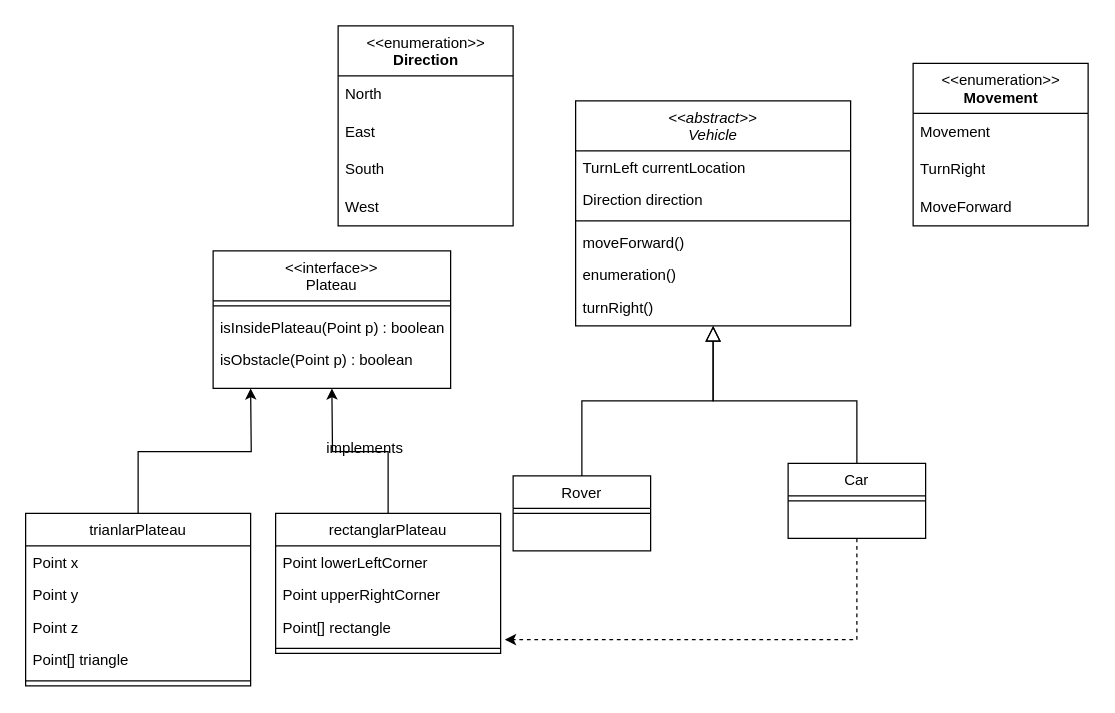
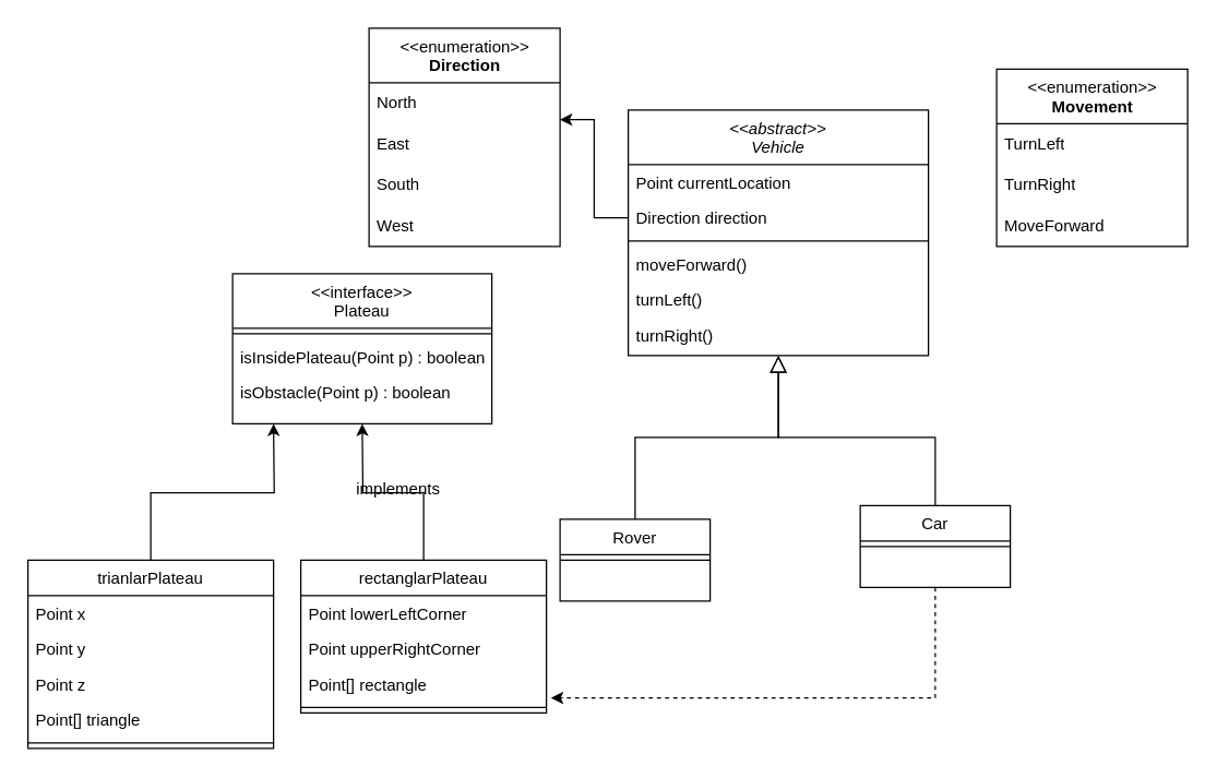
  <mxCell id="0" />
  <mxCell id="1" parent="0" />
  <mxCell id="2" value="&lt;&lt;abstract&gt;&gt;&#10;Vehicle" style="swimlane;fontStyle=2;align=center;verticalAlign=top;childLayout=stackLayout;horizontal=1;startSize=40;horizontalStack=0;resizeParent=1;resizeLast=0;collapsible=1;marginBottom=0;rounded=0;shadow=0;strokeWidth=1;" vertex="1" parent="1"><mxGeometry x="460" y="80" width="220" height="180" as="geometry"><mxRectangle x="220" y="60" width="160" height="26" as="alternateBounds" /></mxGeometry></mxCell>
- <mxCell id="3" value="TurnLeft currentLocation" style="text;align=left;verticalAlign=top;spacingLeft=4;spacingRight=4;overflow=hidden;rotatable=0;points=[[0,0.5],[1,0.5]];portConstraint=eastwest;" vertex="1" parent="2"><mxGeometry y="40" width="220" height="26" as="geometry" /></mxCell>
+ <mxCell id="3" value="Point currentLocation" style="text;align=left;verticalAlign=top;spacingLeft=4;spacingRight=4;overflow=hidden;rotatable=0;points=[[0,0.5],[1,0.5]];portConstraint=eastwest;" vertex="1" parent="2"><mxGeometry y="40" width="220" height="26" as="geometry" /></mxCell>
  <mxCell id="4" value="Direction direction" style="text;align=left;verticalAlign=top;spacingLeft=4;spacingRight=4;overflow=hidden;rotatable=0;points=[[0,0.5],[1,0.5]];portConstraint=eastwest;" vertex="1" parent="2"><mxGeometry y="66" width="220" height="26" as="geometry" /></mxCell>
  <mxCell id="5" value="" style="line;html=1;strokeWidth=1;align=left;verticalAlign=middle;spacingTop=-1;spacingLeft=3;spacingRight=3;rotatable=0;labelPosition=right;points=[];portConstraint=eastwest;" vertex="1" parent="2"><mxGeometry y="92" width="220" height="8" as="geometry" /></mxCell>
  <mxCell id="6" value="moveForward()&#10;" style="text;align=left;verticalAlign=top;spacingLeft=4;spacingRight=4;overflow=hidden;rotatable=0;points=[[0,0.5],[1,0.5]];portConstraint=eastwest;" vertex="1" parent="2"><mxGeometry y="100" width="220" height="26" as="geometry" /></mxCell>
- <mxCell id="7" value="enumeration()" style="text;align=left;verticalAlign=top;spacingLeft=4;spacingRight=4;overflow=hidden;rotatable=0;points=[[0,0.5],[1,0.5]];portConstraint=eastwest;" vertex="1" parent="2"><mxGeometry y="126" width="220" height="26" as="geometry" /></mxCell>
+ <mxCell id="7" value="turnLeft()" style="text;align=left;verticalAlign=top;spacingLeft=4;spacingRight=4;overflow=hidden;rotatable=0;points=[[0,0.5],[1,0.5]];portConstraint=eastwest;" vertex="1" parent="2"><mxGeometry y="126" width="220" height="26" as="geometry" /></mxCell>
  <mxCell id="8" value="turnRight()" style="text;align=left;verticalAlign=top;spacingLeft=4;spacingRight=4;overflow=hidden;rotatable=0;points=[[0,0.5],[1,0.5]];portConstraint=eastwest;" vertex="1" parent="2"><mxGeometry y="152" width="220" height="26" as="geometry" /></mxCell>
  <mxCell id="9" style="edgeStyle=orthogonalEdgeStyle;rounded=0;orthogonalLoop=1;jettySize=auto;html=1;exitX=0.5;exitY=0;exitDx=0;exitDy=0;" edge="1" parent="1" source="39"><mxGeometry relative="1" as="geometry"><mxPoint x="265" y="310" as="targetPoint" /></mxGeometry></mxCell>
  <mxCell id="10" style="edgeStyle=orthogonalEdgeStyle;rounded=0;orthogonalLoop=1;jettySize=auto;html=1;" edge="1" parent="1" source="11"><mxGeometry relative="1" as="geometry"><mxPoint x="200" y="310" as="targetPoint" /></mxGeometry></mxCell>
  <mxCell id="11" value="trianlarPlateau" style="swimlane;fontStyle=0;align=center;verticalAlign=top;childLayout=stackLayout;horizontal=1;startSize=26;horizontalStack=0;resizeParent=1;resizeLast=0;collapsible=1;marginBottom=0;rounded=0;shadow=0;strokeWidth=1;" vertex="1" parent="1"><mxGeometry x="20" y="410" width="180" height="138" as="geometry"><mxRectangle x="130" y="380" width="160" height="26" as="alternateBounds" /></mxGeometry></mxCell>
  <mxCell id="12" value="Point x" style="text;align=left;verticalAlign=top;spacingLeft=4;spacingRight=4;overflow=hidden;rotatable=0;points=[[0,0.5],[1,0.5]];portConstraint=eastwest;" vertex="1" parent="11"><mxGeometry y="26" width="180" height="26" as="geometry" /></mxCell>
  <mxCell id="13" value="Point y" style="text;align=left;verticalAlign=top;spacingLeft=4;spacingRight=4;overflow=hidden;rotatable=0;points=[[0,0.5],[1,0.5]];portConstraint=eastwest;rounded=0;shadow=0;html=0;" vertex="1" parent="11"><mxGeometry y="52" width="180" height="26" as="geometry" /></mxCell>
  <mxCell id="14" value="Point z" style="text;align=left;verticalAlign=top;spacingLeft=4;spacingRight=4;overflow=hidden;rotatable=0;points=[[0,0.5],[1,0.5]];portConstraint=eastwest;rounded=0;shadow=0;html=0;" vertex="1" parent="11"><mxGeometry y="78" width="180" height="26" as="geometry" /></mxCell>
  <mxCell id="15" value="Point[] triangle" style="text;align=left;verticalAlign=top;spacingLeft=4;spacingRight=4;overflow=hidden;rotatable=0;points=[[0,0.5],[1,0.5]];portConstraint=eastwest;rounded=0;shadow=0;html=0;" vertex="1" parent="11"><mxGeometry y="104" width="180" height="26" as="geometry" /></mxCell>
  <mxCell id="16" value="" style="line;html=1;strokeWidth=1;align=left;verticalAlign=middle;spacingTop=-1;spacingLeft=3;spacingRight=3;rotatable=0;labelPosition=right;points=[];portConstraint=eastwest;" vertex="1" parent="11"><mxGeometry y="130" width="180" height="8" as="geometry" /></mxCell>
  <mxCell id="17" value="" style="endArrow=block;endSize=10;endFill=0;shadow=0;strokeWidth=1;rounded=0;edgeStyle=elbowEdgeStyle;elbow=vertical;exitX=0.5;exitY=0;exitDx=0;exitDy=0;" edge="1" parent="1" source="36" target="2"><mxGeometry width="160" relative="1" as="geometry"><mxPoint x="440" y="213" as="sourcePoint" /><mxPoint x="440" y="213" as="targetPoint" /></mxGeometry></mxCell>
  <mxCell id="18" style="edgeStyle=orthogonalEdgeStyle;rounded=0;orthogonalLoop=1;jettySize=auto;html=1;entryX=1.019;entryY=0.885;entryDx=0;entryDy=0;entryPerimeter=0;dashed=1;" edge="1" parent="1" source="19" target="42"><mxGeometry relative="1" as="geometry" /></mxCell>
  <mxCell id="19" value="Car" style="swimlane;fontStyle=0;align=center;verticalAlign=top;childLayout=stackLayout;horizontal=1;startSize=26;horizontalStack=0;resizeParent=1;resizeLast=0;collapsible=1;marginBottom=0;rounded=0;shadow=0;strokeWidth=1;" vertex="1" parent="1"><mxGeometry x="630" y="370" width="110" height="60" as="geometry"><mxRectangle x="340" y="380" width="170" height="26" as="alternateBounds" /></mxGeometry></mxCell>
  <mxCell id="20" value="" style="line;html=1;strokeWidth=1;align=left;verticalAlign=middle;spacingTop=-1;spacingLeft=3;spacingRight=3;rotatable=0;labelPosition=right;points=[];portConstraint=eastwest;" vertex="1" parent="19"><mxGeometry y="26" width="110" height="8" as="geometry" /></mxCell>
  <mxCell id="21" value="" style="endArrow=block;endSize=10;endFill=0;shadow=0;strokeWidth=1;rounded=0;edgeStyle=elbowEdgeStyle;elbow=vertical;exitX=0.5;exitY=0;exitDx=0;exitDy=0;" edge="1" parent="1" source="19"><mxGeometry width="160" relative="1" as="geometry"><mxPoint x="450" y="383" as="sourcePoint" /><mxPoint x="570" y="260" as="targetPoint" /><Array as="points"><mxPoint x="630" y="320" /><mxPoint x="610" y="320" /></Array></mxGeometry></mxCell>
  <mxCell id="22" value="&lt;&lt;interface&gt;&gt;&#10;Plateau" style="swimlane;fontStyle=0;align=center;verticalAlign=top;childLayout=stackLayout;horizontal=1;startSize=40;horizontalStack=0;resizeParent=1;resizeLast=0;collapsible=1;marginBottom=0;rounded=0;shadow=0;strokeWidth=1;" vertex="1" parent="1"><mxGeometry x="170" y="200" width="190" height="110" as="geometry"><mxRectangle x="550" y="140" width="160" height="26" as="alternateBounds" /></mxGeometry></mxCell>
  <mxCell id="23" value="" style="line;html=1;strokeWidth=1;align=left;verticalAlign=middle;spacingTop=-1;spacingLeft=3;spacingRight=3;rotatable=0;labelPosition=right;points=[];portConstraint=eastwest;" vertex="1" parent="22"><mxGeometry y="40" width="190" height="8" as="geometry" /></mxCell>
  <mxCell id="24" value="isInsidePlateau(Point p) : boolean" style="text;align=left;verticalAlign=top;spacingLeft=4;spacingRight=4;overflow=hidden;rotatable=0;points=[[0,0.5],[1,0.5]];portConstraint=eastwest;" vertex="1" parent="22"><mxGeometry y="48" width="190" height="26" as="geometry" /></mxCell>
  <mxCell id="25" value="isObstacle(Point p) : boolean" style="text;align=left;verticalAlign=top;spacingLeft=4;spacingRight=4;overflow=hidden;rotatable=0;points=[[0,0.5],[1,0.5]];portConstraint=eastwest;" vertex="1" parent="22"><mxGeometry y="74" width="190" height="26" as="geometry" /></mxCell>
  <mxCell id="26" value="&amp;lt;&amp;lt;enumeration&amp;gt;&amp;gt;&lt;br&gt;&lt;b&gt;Direction&lt;/b&gt;" style="swimlane;fontStyle=0;align=center;verticalAlign=top;childLayout=stackLayout;horizontal=1;startSize=40;horizontalStack=0;resizeParent=1;resizeParentMax=0;resizeLast=0;collapsible=0;marginBottom=0;html=1;" vertex="1" parent="1"><mxGeometry x="270" y="20" width="140" height="160" as="geometry" /></mxCell>
  <mxCell id="27" value="North" style="text;html=1;strokeColor=none;fillColor=none;align=left;verticalAlign=middle;spacingLeft=4;spacingRight=4;overflow=hidden;rotatable=0;points=[[0,0.5],[1,0.5]];portConstraint=eastwest;" vertex="1" parent="26"><mxGeometry y="40" width="140" height="30" as="geometry" /></mxCell>
  <mxCell id="28" value="East" style="text;html=1;strokeColor=none;fillColor=none;align=left;verticalAlign=middle;spacingLeft=4;spacingRight=4;overflow=hidden;rotatable=0;points=[[0,0.5],[1,0.5]];portConstraint=eastwest;" vertex="1" parent="26"><mxGeometry y="70" width="140" height="30" as="geometry" /></mxCell>
  <mxCell id="29" value="South" style="text;html=1;strokeColor=none;fillColor=none;align=left;verticalAlign=middle;spacingLeft=4;spacingRight=4;overflow=hidden;rotatable=0;points=[[0,0.5],[1,0.5]];portConstraint=eastwest;" vertex="1" parent="26"><mxGeometry y="100" width="140" height="30" as="geometry" /></mxCell>
  <mxCell id="30" value="West" style="text;html=1;strokeColor=none;fillColor=none;align=left;verticalAlign=middle;spacingLeft=4;spacingRight=4;overflow=hidden;rotatable=0;points=[[0,0.5],[1,0.5]];portConstraint=eastwest;" vertex="1" parent="26"><mxGeometry y="130" width="140" height="30" as="geometry" /></mxCell>
+ <mxCell id="31" style="edgeStyle=orthogonalEdgeStyle;rounded=0;orthogonalLoop=1;jettySize=auto;html=1;exitX=0;exitY=0.5;exitDx=0;exitDy=0;entryX=1;entryY=-0.1;entryDx=0;entryDy=0;entryPerimeter=0;" edge="1" parent="1" source="4" target="28"><mxGeometry relative="1" as="geometry" /></mxCell>
  <mxCell id="32" value="&amp;lt;&amp;lt;enumeration&amp;gt;&amp;gt;&lt;br&gt;&lt;b&gt;Movement&lt;/b&gt;" style="swimlane;fontStyle=0;align=center;verticalAlign=top;childLayout=stackLayout;horizontal=1;startSize=40;horizontalStack=0;resizeParent=1;resizeParentMax=0;resizeLast=0;collapsible=0;marginBottom=0;html=1;" vertex="1" parent="1"><mxGeometry x="730" y="50" width="140" height="130" as="geometry" /></mxCell>
- <mxCell id="33" value="Movement" style="text;html=1;strokeColor=none;fillColor=none;align=left;verticalAlign=middle;spacingLeft=4;spacingRight=4;overflow=hidden;rotatable=0;points=[[0,0.5],[1,0.5]];portConstraint=eastwest;" vertex="1" parent="32"><mxGeometry y="40" width="140" height="30" as="geometry" /></mxCell>
+ <mxCell id="33" value="TurnLeft" style="text;html=1;strokeColor=none;fillColor=none;align=left;verticalAlign=middle;spacingLeft=4;spacingRight=4;overflow=hidden;rotatable=0;points=[[0,0.5],[1,0.5]];portConstraint=eastwest;" vertex="1" parent="32"><mxGeometry y="40" width="140" height="30" as="geometry" /></mxCell>
  <mxCell id="34" value="TurnRight" style="text;html=1;strokeColor=none;fillColor=none;align=left;verticalAlign=middle;spacingLeft=4;spacingRight=4;overflow=hidden;rotatable=0;points=[[0,0.5],[1,0.5]];portConstraint=eastwest;" vertex="1" parent="32"><mxGeometry y="70" width="140" height="30" as="geometry" /></mxCell>
  <mxCell id="35" value="MoveForward" style="text;html=1;strokeColor=none;fillColor=none;align=left;verticalAlign=middle;spacingLeft=4;spacingRight=4;overflow=hidden;rotatable=0;points=[[0,0.5],[1,0.5]];portConstraint=eastwest;" vertex="1" parent="32"><mxGeometry y="100" width="140" height="30" as="geometry" /></mxCell>
  <mxCell id="36" value="Rover" style="swimlane;fontStyle=0;align=center;verticalAlign=top;childLayout=stackLayout;horizontal=1;startSize=26;horizontalStack=0;resizeParent=1;resizeLast=0;collapsible=1;marginBottom=0;rounded=0;shadow=0;strokeWidth=1;" vertex="1" parent="1"><mxGeometry x="410" y="380" width="110" height="60" as="geometry"><mxRectangle x="130" y="380" width="160" height="26" as="alternateBounds" /></mxGeometry></mxCell>
  <mxCell id="37" value="" style="line;html=1;strokeWidth=1;align=left;verticalAlign=middle;spacingTop=-1;spacingLeft=3;spacingRight=3;rotatable=0;labelPosition=right;points=[];portConstraint=eastwest;" vertex="1" parent="36"><mxGeometry y="26" width="110" height="8" as="geometry" /></mxCell>
  <mxCell id="38" value="implements" style="text;align=left;verticalAlign=top;spacingLeft=4;spacingRight=4;overflow=hidden;rotatable=0;points=[[0,0.5],[1,0.5]];portConstraint=eastwest;" vertex="1" parent="1"><mxGeometry x="255" y="344" width="80" height="26" as="geometry" /></mxCell>
  <mxCell id="39" value="rectanglarPlateau" style="swimlane;fontStyle=0;align=center;verticalAlign=top;childLayout=stackLayout;horizontal=1;startSize=26;horizontalStack=0;resizeParent=1;resizeLast=0;collapsible=1;marginBottom=0;rounded=0;shadow=0;strokeWidth=1;" vertex="1" parent="1"><mxGeometry x="220" y="410" width="180" height="112" as="geometry"><mxRectangle x="130" y="380" width="160" height="26" as="alternateBounds" /></mxGeometry></mxCell>
  <mxCell id="40" value="Point lowerLeftCorner" style="text;align=left;verticalAlign=top;spacingLeft=4;spacingRight=4;overflow=hidden;rotatable=0;points=[[0,0.5],[1,0.5]];portConstraint=eastwest;" vertex="1" parent="39"><mxGeometry y="26" width="180" height="26" as="geometry" /></mxCell>
  <mxCell id="41" value="Point upperRightCorner" style="text;align=left;verticalAlign=top;spacingLeft=4;spacingRight=4;overflow=hidden;rotatable=0;points=[[0,0.5],[1,0.5]];portConstraint=eastwest;rounded=0;shadow=0;html=0;" vertex="1" parent="39"><mxGeometry y="52" width="180" height="26" as="geometry" /></mxCell>
  <mxCell id="42" value="Point[] rectangle" style="text;align=left;verticalAlign=top;spacingLeft=4;spacingRight=4;overflow=hidden;rotatable=0;points=[[0,0.5],[1,0.5]];portConstraint=eastwest;rounded=0;shadow=0;html=0;" vertex="1" parent="39"><mxGeometry y="78" width="180" height="26" as="geometry" /></mxCell>
  <mxCell id="43" value="" style="line;html=1;strokeWidth=1;align=left;verticalAlign=middle;spacingTop=-1;spacingLeft=3;spacingRight=3;rotatable=0;labelPosition=right;points=[];portConstraint=eastwest;" vertex="1" parent="39"><mxGeometry y="104" width="180" height="8" as="geometry" /></mxCell>
